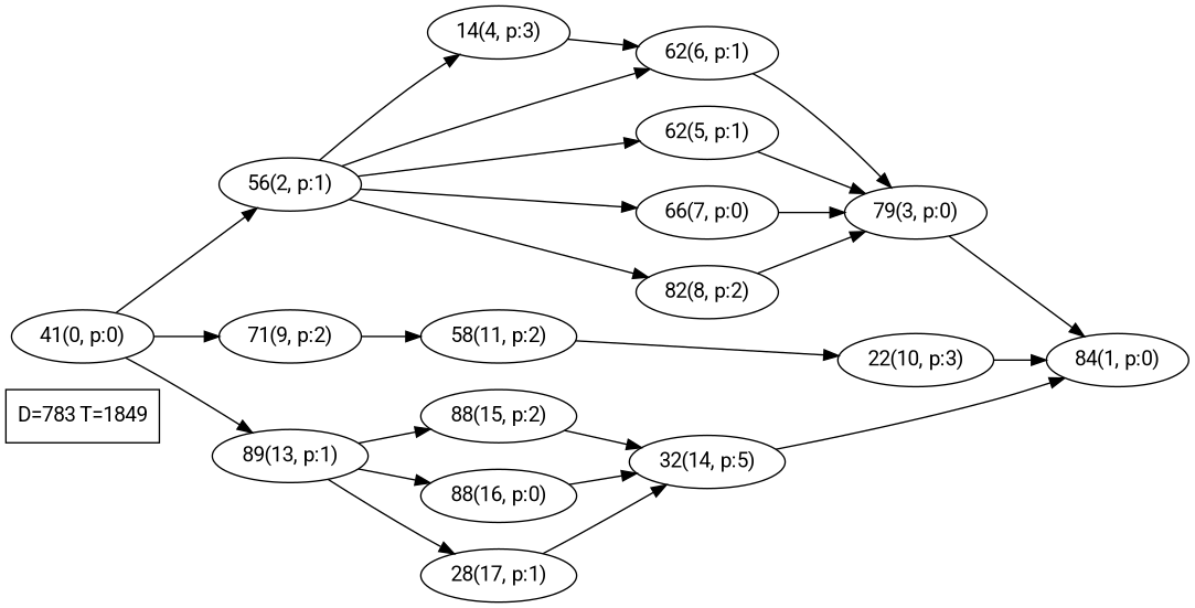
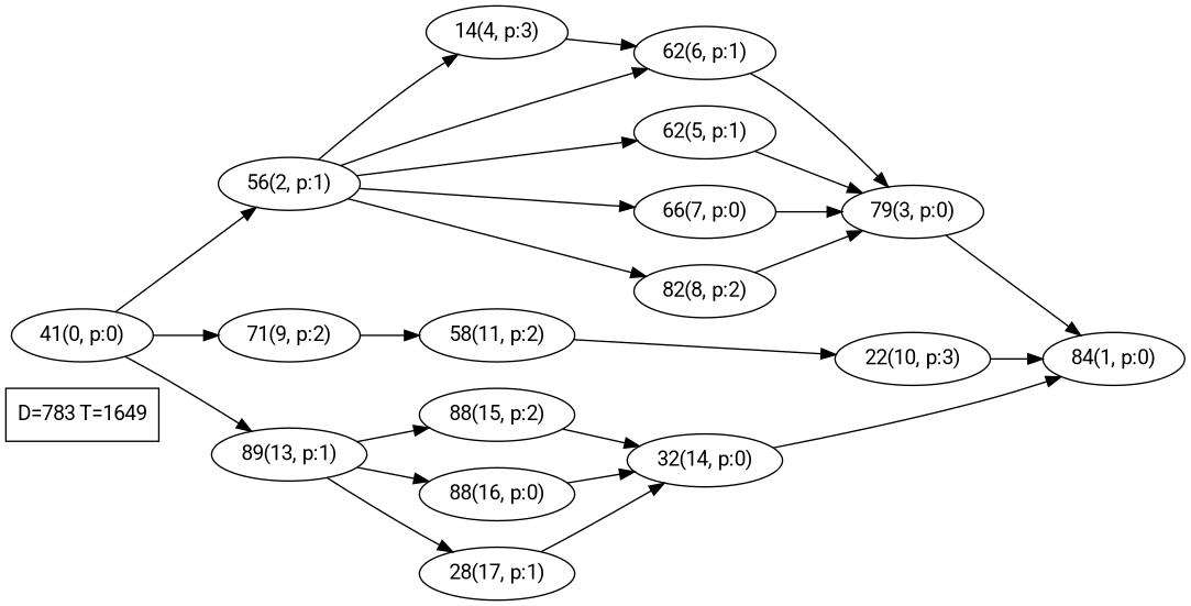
  digraph {
    fontname=Roboto
    rankdir=LR
    node [fontname=Roboto]
    edge [fontname=Roboto]
-   n1 [label="D=783 T=1849" shape=box]
+   n1 [label="D=783 T=1649" shape=box]
    n2 [label="41(0, p:0)"]
    n3 [label="56(2, p:1)"]
    n4 [label="71(9, p:2)"]
    n5 [label="89(13, p:1)"]
    n6 [label="14(4, p:3)"]
    n7 [label="62(5, p:1)"]
    n8 [label="62(6, p:1)"]
    n9 [label="66(7, p:0)"]
    n10 [label="82(8, p:2)"]
    n11 [label="58(11, p:2)"]
    n12 [label="88(15, p:2)"]
    n13 [label="88(16, p:0)"]
    n14 [label="28(17, p:1)"]
    n15 [label="84(1, p:0)"]
    n16 [label="79(3, p:0)"]
    n17 [label="22(10, p:3)"]
-   n18 [label="32(14, p:5)"]
+   n18 [label="32(14, p:0)"]
    n2 -> n3
    n2 -> n4
    n2 -> n5
    n3 -> n6
    n3 -> n7
    n3 -> n8
    n3 -> n9
    n3 -> n10
    n4 -> n11
    n5 -> n12
    n5 -> n13
    n5 -> n14
    n6 -> n8
    n7 -> n16
    n8 -> n16
    n9 -> n16
    n10 -> n16
    n11 -> n17
    n12 -> n18
    n13 -> n18
    n14 -> n18
    n16 -> n15
    n17 -> n15
    n18 -> n15
  }
